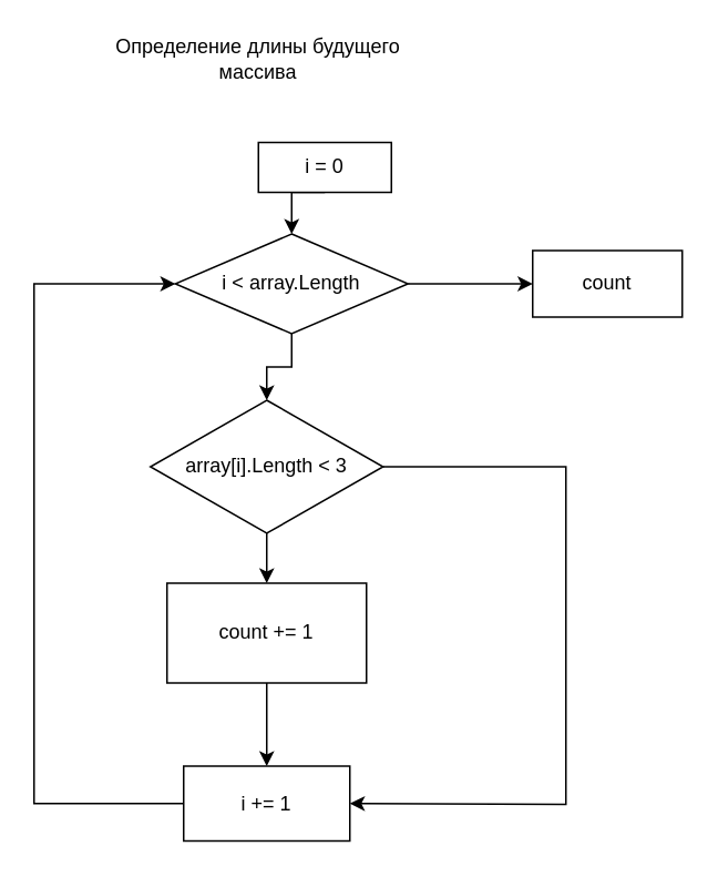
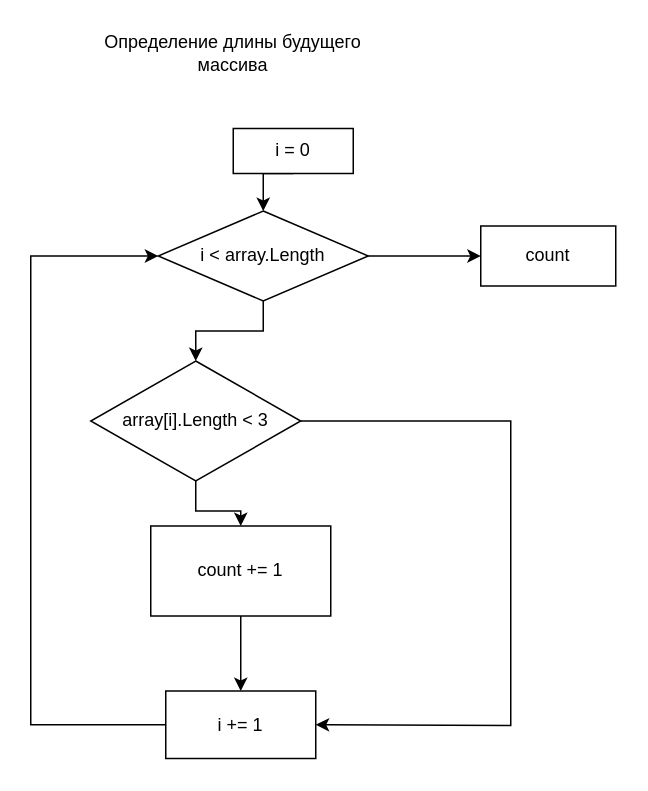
  <mxCell id="0" />
  <mxCell id="1" parent="0" />
  <mxCell id="2" value="" style="edgeStyle=orthogonalEdgeStyle;rounded=0;orthogonalLoop=1;jettySize=auto;html=1;" parent="1" source="3" target="7" edge="1"><mxGeometry relative="1" as="geometry" /></mxCell>
- <mxCell id="3" value="array[i].Length &amp;lt; 3" style="rhombus;whiteSpace=wrap;html=1;" parent="1" vertex="1"><mxGeometry x="90" y="240" width="140" height="80" as="geometry" /></mxCell>
+ <mxCell id="3" value="array[i].Length &amp;lt; 3" style="rhombus;whiteSpace=wrap;html=1;" parent="1" vertex="1"><mxGeometry x="60" y="240" width="140" height="80" as="geometry" /></mxCell>
  <mxCell id="4" style="edgeStyle=orthogonalEdgeStyle;rounded=0;orthogonalLoop=1;jettySize=auto;html=1;exitX=0.5;exitY=1;exitDx=0;exitDy=0;entryX=0.5;entryY=0;entryDx=0;entryDy=0;" parent="1" source="5" target="13" edge="1"><mxGeometry relative="1" as="geometry" /></mxCell>
  <mxCell id="5" value="i = 0" style="rounded=0;whiteSpace=wrap;html=1;" parent="1" vertex="1"><mxGeometry x="155" y="85" width="80" height="30" as="geometry" /></mxCell>
  <mxCell id="6" value="" style="edgeStyle=orthogonalEdgeStyle;rounded=0;orthogonalLoop=1;jettySize=auto;html=1;" parent="1" source="7" target="9" edge="1"><mxGeometry relative="1" as="geometry" /></mxCell>
  <mxCell id="7" value="count += 1" style="whiteSpace=wrap;html=1;" parent="1" vertex="1"><mxGeometry x="100" y="350" width="120" height="60" as="geometry" /></mxCell>
  <mxCell id="8" style="edgeStyle=orthogonalEdgeStyle;rounded=0;orthogonalLoop=1;jettySize=auto;html=1;exitX=0;exitY=0.5;exitDx=0;exitDy=0;entryX=0;entryY=0.5;entryDx=0;entryDy=0;" parent="1" source="9" target="13" edge="1"><mxGeometry relative="1" as="geometry"><Array as="points"><mxPoint x="20" y="483" /><mxPoint x="20" y="170" /></Array></mxGeometry></mxCell>
  <mxCell id="9" value="i += 1" style="whiteSpace=wrap;html=1;" parent="1" vertex="1"><mxGeometry x="110" y="460" width="100" height="45" as="geometry" /></mxCell>
  <mxCell id="10" value="" style="endArrow=classic;html=1;rounded=0;exitX=1;exitY=0.5;exitDx=0;exitDy=0;entryX=1;entryY=0.5;entryDx=0;entryDy=0;" parent="1" source="3" target="9" edge="1"><mxGeometry width="50" height="50" relative="1" as="geometry"><mxPoint x="330" y="420" as="sourcePoint" /><mxPoint x="400" y="410" as="targetPoint" /><Array as="points"><mxPoint x="340" y="280" /><mxPoint x="340" y="483" /></Array></mxGeometry></mxCell>
  <mxCell id="11" style="edgeStyle=orthogonalEdgeStyle;rounded=0;orthogonalLoop=1;jettySize=auto;html=1;exitX=0.5;exitY=1;exitDx=0;exitDy=0;entryX=0.5;entryY=0;entryDx=0;entryDy=0;" parent="1" source="13" target="3" edge="1"><mxGeometry relative="1" as="geometry" /></mxCell>
  <mxCell id="12" value="" style="edgeStyle=orthogonalEdgeStyle;rounded=0;orthogonalLoop=1;jettySize=auto;html=1;" parent="1" source="13" target="14" edge="1"><mxGeometry relative="1" as="geometry" /></mxCell>
  <mxCell id="13" value="i &amp;lt; array.Length" style="rhombus;whiteSpace=wrap;html=1;" parent="1" vertex="1"><mxGeometry x="105" y="140" width="140" height="60" as="geometry" /></mxCell>
  <mxCell id="14" value="count" style="whiteSpace=wrap;html=1;" parent="1" vertex="1"><mxGeometry x="320" y="150" width="90" height="40" as="geometry" /></mxCell>
  <mxCell id="15" value="Определение длины будущего массива" style="text;html=1;strokeColor=none;fillColor=none;align=center;verticalAlign=middle;whiteSpace=wrap;rounded=0;" parent="1" vertex="1"><mxGeometry x="60" y="20" width="190" height="30" as="geometry" /></mxCell>
